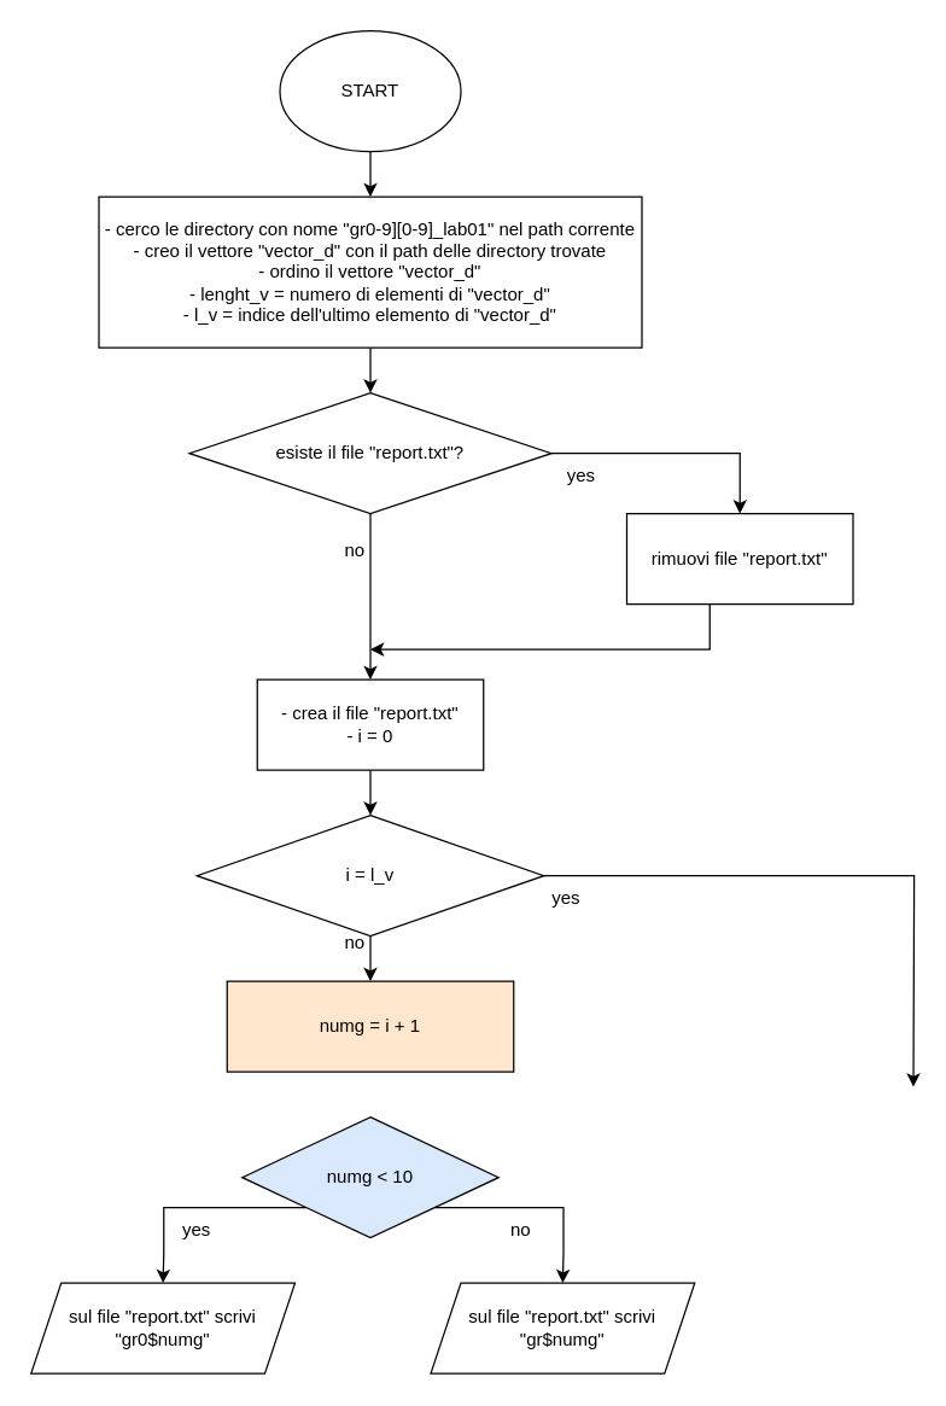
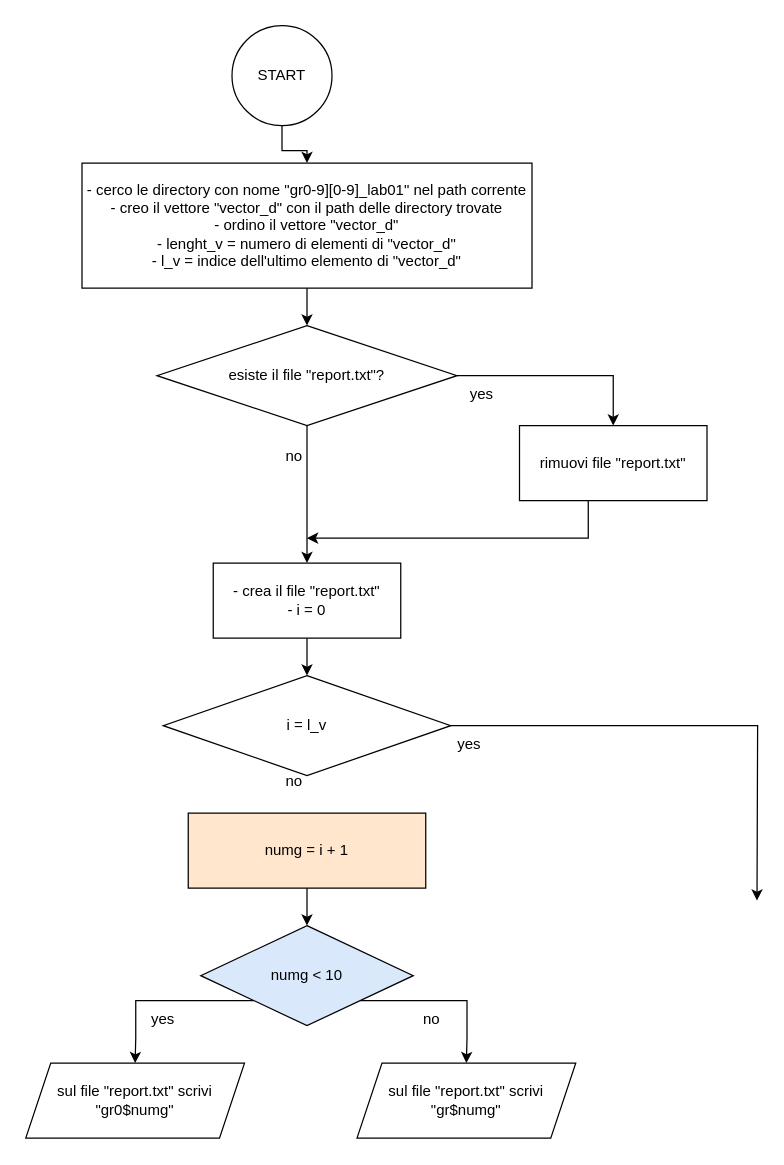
  <mxCell id="0" />
  <mxCell id="1" parent="0" />
  <mxCell id="2" value="" style="edgeStyle=orthogonalEdgeStyle;rounded=0;orthogonalLoop=1;jettySize=auto;html=1;" edge="1" parent="1" source="3" target="5"><mxGeometry relative="1" as="geometry" /></mxCell>
- <mxCell id="3" value="START" style="ellipse;whiteSpace=wrap;html=1;" parent="1" vertex="1"><mxGeometry x="185" y="20" width="120" height="80" as="geometry" /></mxCell>
+ <mxCell id="3" value="START" style="ellipse;whiteSpace=wrap;html=1;" parent="1" vertex="1"><mxGeometry x="185" y="20" width="80" height="80" as="geometry" /></mxCell>
  <mxCell id="4" value="" style="edgeStyle=orthogonalEdgeStyle;rounded=0;orthogonalLoop=1;jettySize=auto;html=1;" edge="1" parent="1" source="5" target="8"><mxGeometry relative="1" as="geometry" /></mxCell>
  <mxCell id="5" value="- cerco le directory con nome &quot;gr0-9][0-9]_lab01&quot; nel path corrente&lt;br&gt;- creo il vettore &quot;vector_d&quot; con il path delle directory trovate&lt;br&gt;- ordino il vettore &quot;vector_d&quot;&lt;br&gt;- lenght_v = numero di elementi di &quot;vector_d&quot;&lt;br&gt;- l_v = indice dell'ultimo elemento di &quot;vector_d&quot;" style="rounded=0;whiteSpace=wrap;html=1;" vertex="1" parent="1"><mxGeometry x="65" y="130" width="360" height="100" as="geometry" /></mxCell>
  <mxCell id="6" value="" style="edgeStyle=orthogonalEdgeStyle;rounded=0;orthogonalLoop=1;jettySize=auto;html=1;" edge="1" parent="1" source="8" target="12"><mxGeometry relative="1" as="geometry" /></mxCell>
  <mxCell id="7" style="edgeStyle=orthogonalEdgeStyle;rounded=0;orthogonalLoop=1;jettySize=auto;html=1;entryX=0.5;entryY=0;entryDx=0;entryDy=0;" edge="1" parent="1" source="8" target="10"><mxGeometry relative="1" as="geometry" /></mxCell>
  <mxCell id="8" value="esiste il file &quot;report.txt&quot;?" style="rhombus;whiteSpace=wrap;html=1;" vertex="1" parent="1"><mxGeometry x="125" y="260" width="240" height="80" as="geometry" /></mxCell>
  <mxCell id="9" style="edgeStyle=orthogonalEdgeStyle;rounded=0;orthogonalLoop=1;jettySize=auto;html=1;" edge="1" parent="1"><mxGeometry relative="1" as="geometry"><mxPoint x="245" y="430" as="targetPoint" /><mxPoint x="470" y="400" as="sourcePoint" /><Array as="points"><mxPoint x="470" y="430" /></Array></mxGeometry></mxCell>
  <mxCell id="10" value="rimuovi file &quot;report.txt&quot;" style="rounded=0;whiteSpace=wrap;html=1;" vertex="1" parent="1"><mxGeometry x="415" y="340" width="150" height="60" as="geometry" /></mxCell>
  <mxCell id="11" value="" style="edgeStyle=orthogonalEdgeStyle;rounded=0;orthogonalLoop=1;jettySize=auto;html=1;" edge="1" parent="1" source="12" target="17"><mxGeometry relative="1" as="geometry" /></mxCell>
  <mxCell id="12" value="- crea il file &quot;report.txt&quot;&lt;br&gt;- i = 0" style="rounded=0;whiteSpace=wrap;html=1;" vertex="1" parent="1"><mxGeometry x="170" y="450" width="150" height="60" as="geometry" /></mxCell>
  <mxCell id="13" value="yes" style="text;html=1;strokeColor=none;fillColor=none;align=center;verticalAlign=middle;whiteSpace=wrap;rounded=0;" vertex="1" parent="1"><mxGeometry x="355" y="300" width="60" height="30" as="geometry" /></mxCell>
  <mxCell id="14" value="no" style="text;html=1;strokeColor=none;fillColor=none;align=center;verticalAlign=middle;whiteSpace=wrap;rounded=0;" vertex="1" parent="1"><mxGeometry x="205" y="610" width="60" height="30" as="geometry" /></mxCell>
- <mxCell id="15" value="" style="edgeStyle=orthogonalEdgeStyle;rounded=0;orthogonalLoop=1;jettySize=auto;html=1;" edge="1" parent="1" source="17" target="19"><mxGeometry relative="1" as="geometry" /></mxCell>
  <mxCell id="16" style="edgeStyle=orthogonalEdgeStyle;rounded=0;orthogonalLoop=1;jettySize=auto;html=1;" edge="1" parent="1" source="17"><mxGeometry relative="1" as="geometry"><mxPoint x="605" y="720" as="targetPoint" /></mxGeometry></mxCell>
  <mxCell id="17" value="i = l_v" style="rhombus;whiteSpace=wrap;html=1;" vertex="1" parent="1"><mxGeometry x="130" y="540" width="230" height="80" as="geometry" /></mxCell>
+ <mxCell id="18" value="" style="edgeStyle=orthogonalEdgeStyle;rounded=0;orthogonalLoop=1;jettySize=auto;html=1;" edge="1" parent="1" source="19" target="24"><mxGeometry relative="1" as="geometry" /></mxCell>
  <mxCell id="19" value="numg = i + 1" style="rounded=0;whiteSpace=wrap;html=1;fillColor=#ffe6cc;" vertex="1" parent="1"><mxGeometry x="150" y="650" width="190" height="60" as="geometry" /></mxCell>
  <mxCell id="20" value="no" style="text;html=1;strokeColor=none;fillColor=none;align=center;verticalAlign=middle;whiteSpace=wrap;rounded=0;" vertex="1" parent="1"><mxGeometry x="205" y="350" width="60" height="30" as="geometry" /></mxCell>
  <mxCell id="21" value="yes" style="text;html=1;strokeColor=none;fillColor=none;align=center;verticalAlign=middle;whiteSpace=wrap;rounded=0;" vertex="1" parent="1"><mxGeometry x="345" y="580" width="60" height="30" as="geometry" /></mxCell>
  <mxCell id="22" style="edgeStyle=orthogonalEdgeStyle;rounded=0;orthogonalLoop=1;jettySize=auto;html=1;entryX=0.5;entryY=0;entryDx=0;entryDy=0;" edge="1" parent="1" source="24" target="26"><mxGeometry relative="1" as="geometry"><Array as="points"><mxPoint x="373" y="800" /><mxPoint x="373" y="830" /></Array></mxGeometry></mxCell>
  <mxCell id="23" style="edgeStyle=orthogonalEdgeStyle;rounded=0;orthogonalLoop=1;jettySize=auto;html=1;entryX=0.5;entryY=0;entryDx=0;entryDy=0;" edge="1" parent="1" source="24" target="25"><mxGeometry relative="1" as="geometry"><Array as="points"><mxPoint x="108" y="800" /><mxPoint x="108" y="830" /></Array></mxGeometry></mxCell>
  <mxCell id="24" value="numg &amp;lt; 10" style="rhombus;whiteSpace=wrap;html=1;fillColor=#dae8fc;" vertex="1" parent="1"><mxGeometry x="160" y="740" width="170" height="80" as="geometry" /></mxCell>
  <mxCell id="25" value="sul file &quot;report.txt&quot; scrivi &quot;gr0$numg&quot;" style="shape=parallelogram;perimeter=parallelogramPerimeter;whiteSpace=wrap;html=1;fixedSize=1;" vertex="1" parent="1"><mxGeometry x="20" y="850" width="175" height="60" as="geometry" /></mxCell>
  <mxCell id="26" value="sul file &quot;report.txt&quot; scrivi &quot;gr$numg&quot;" style="shape=parallelogram;perimeter=parallelogramPerimeter;whiteSpace=wrap;html=1;fixedSize=1;" vertex="1" parent="1"><mxGeometry x="285" y="850" width="175" height="60" as="geometry" /></mxCell>
  <mxCell id="27" value="yes" style="text;html=1;strokeColor=none;fillColor=none;align=center;verticalAlign=middle;whiteSpace=wrap;rounded=0;" vertex="1" parent="1"><mxGeometry x="100" y="800" width="60" height="30" as="geometry" /></mxCell>
  <mxCell id="28" value="no" style="text;html=1;strokeColor=none;fillColor=none;align=center;verticalAlign=middle;whiteSpace=wrap;rounded=0;" vertex="1" parent="1"><mxGeometry x="315" y="800" width="60" height="30" as="geometry" /></mxCell>
